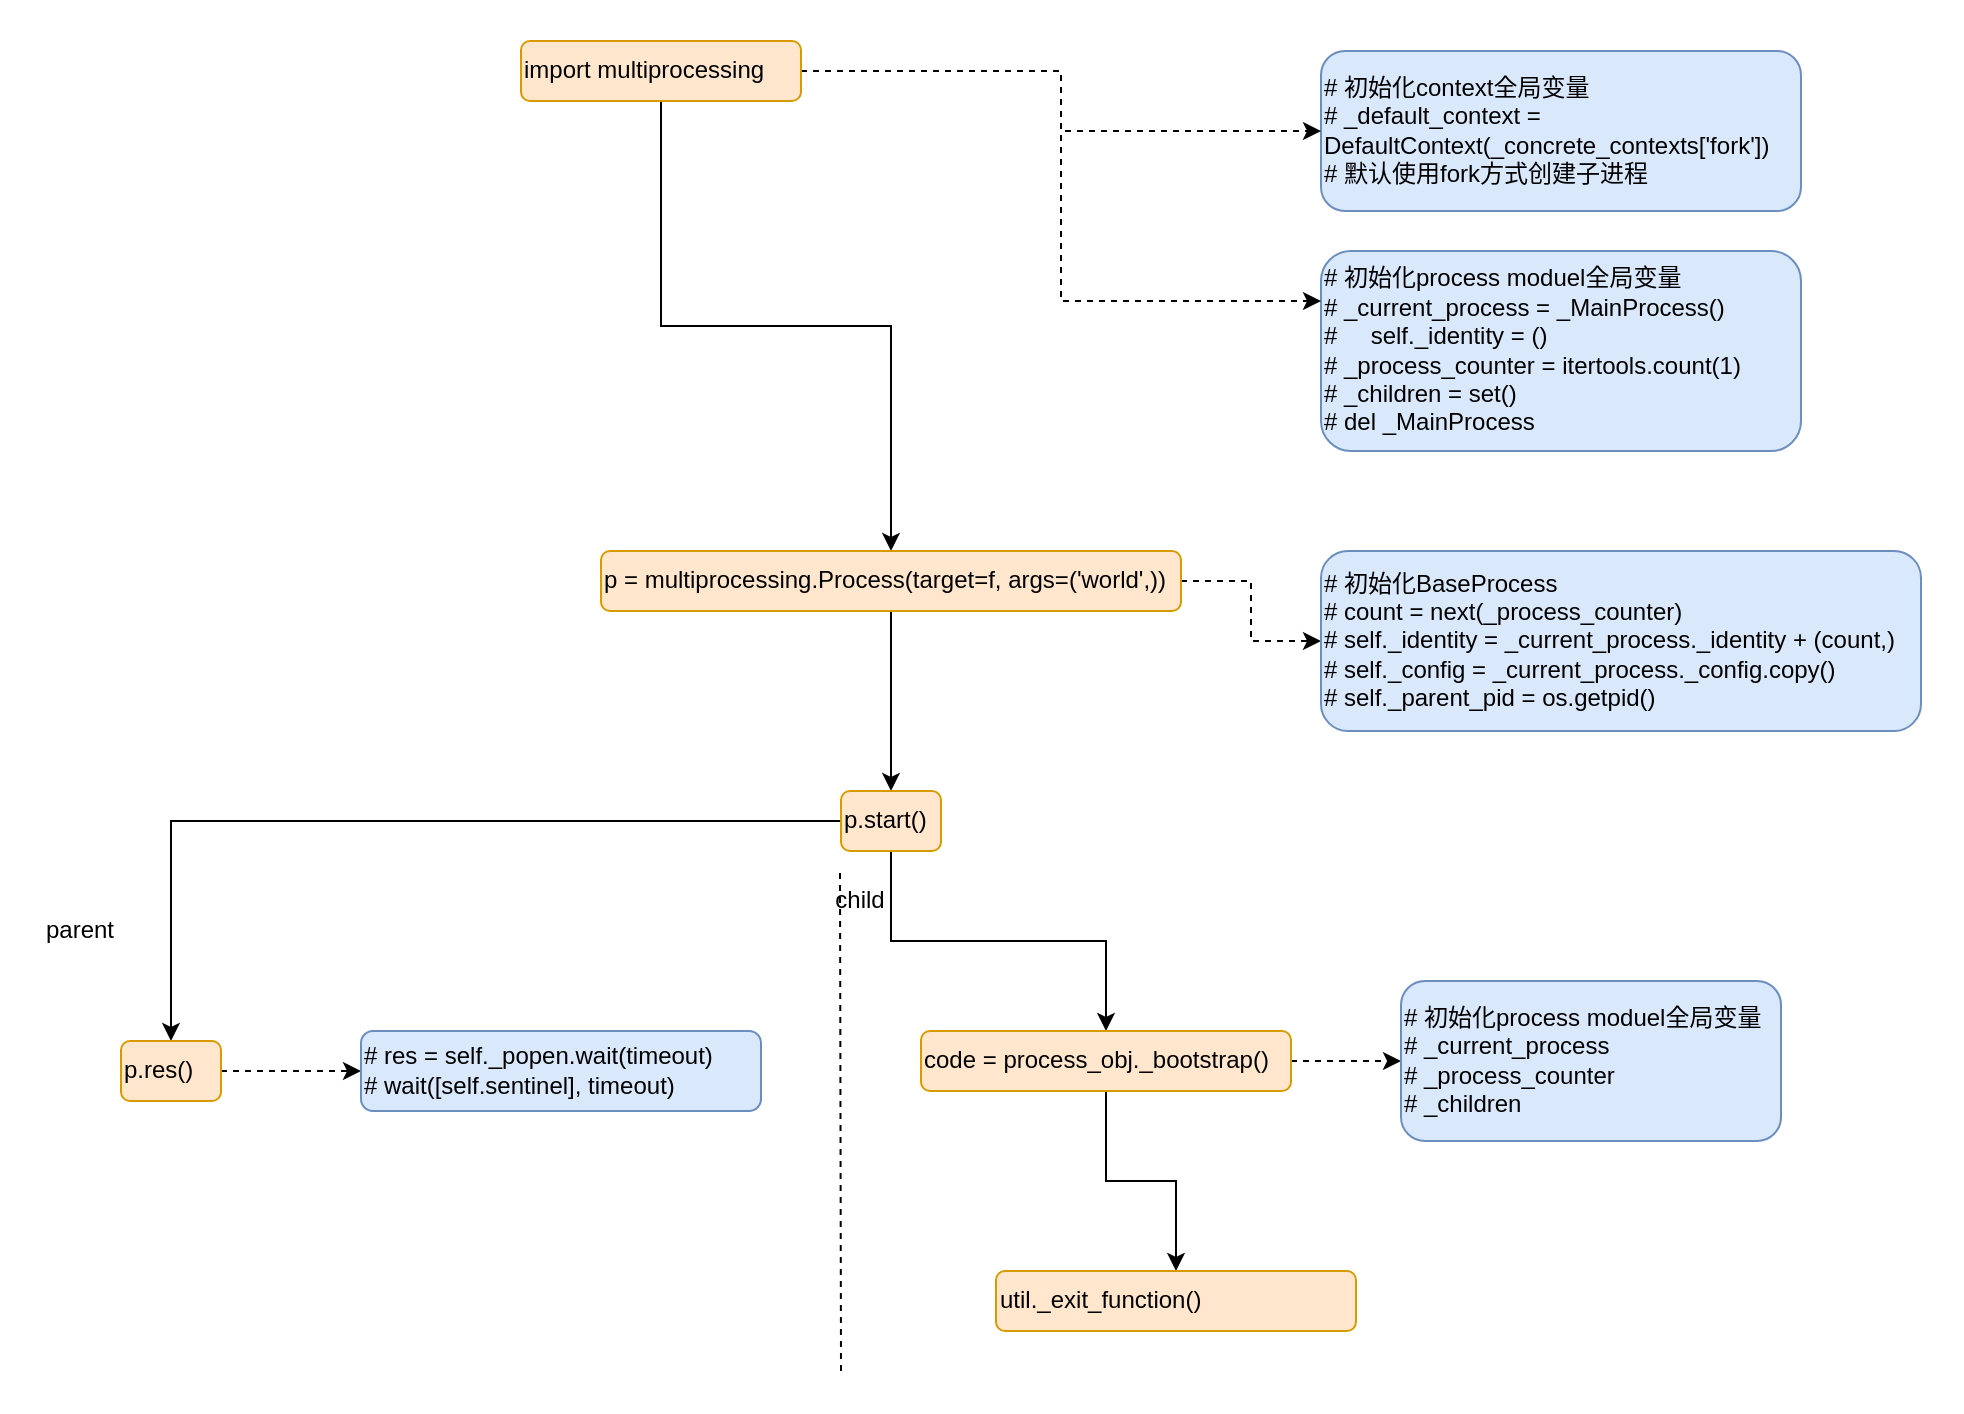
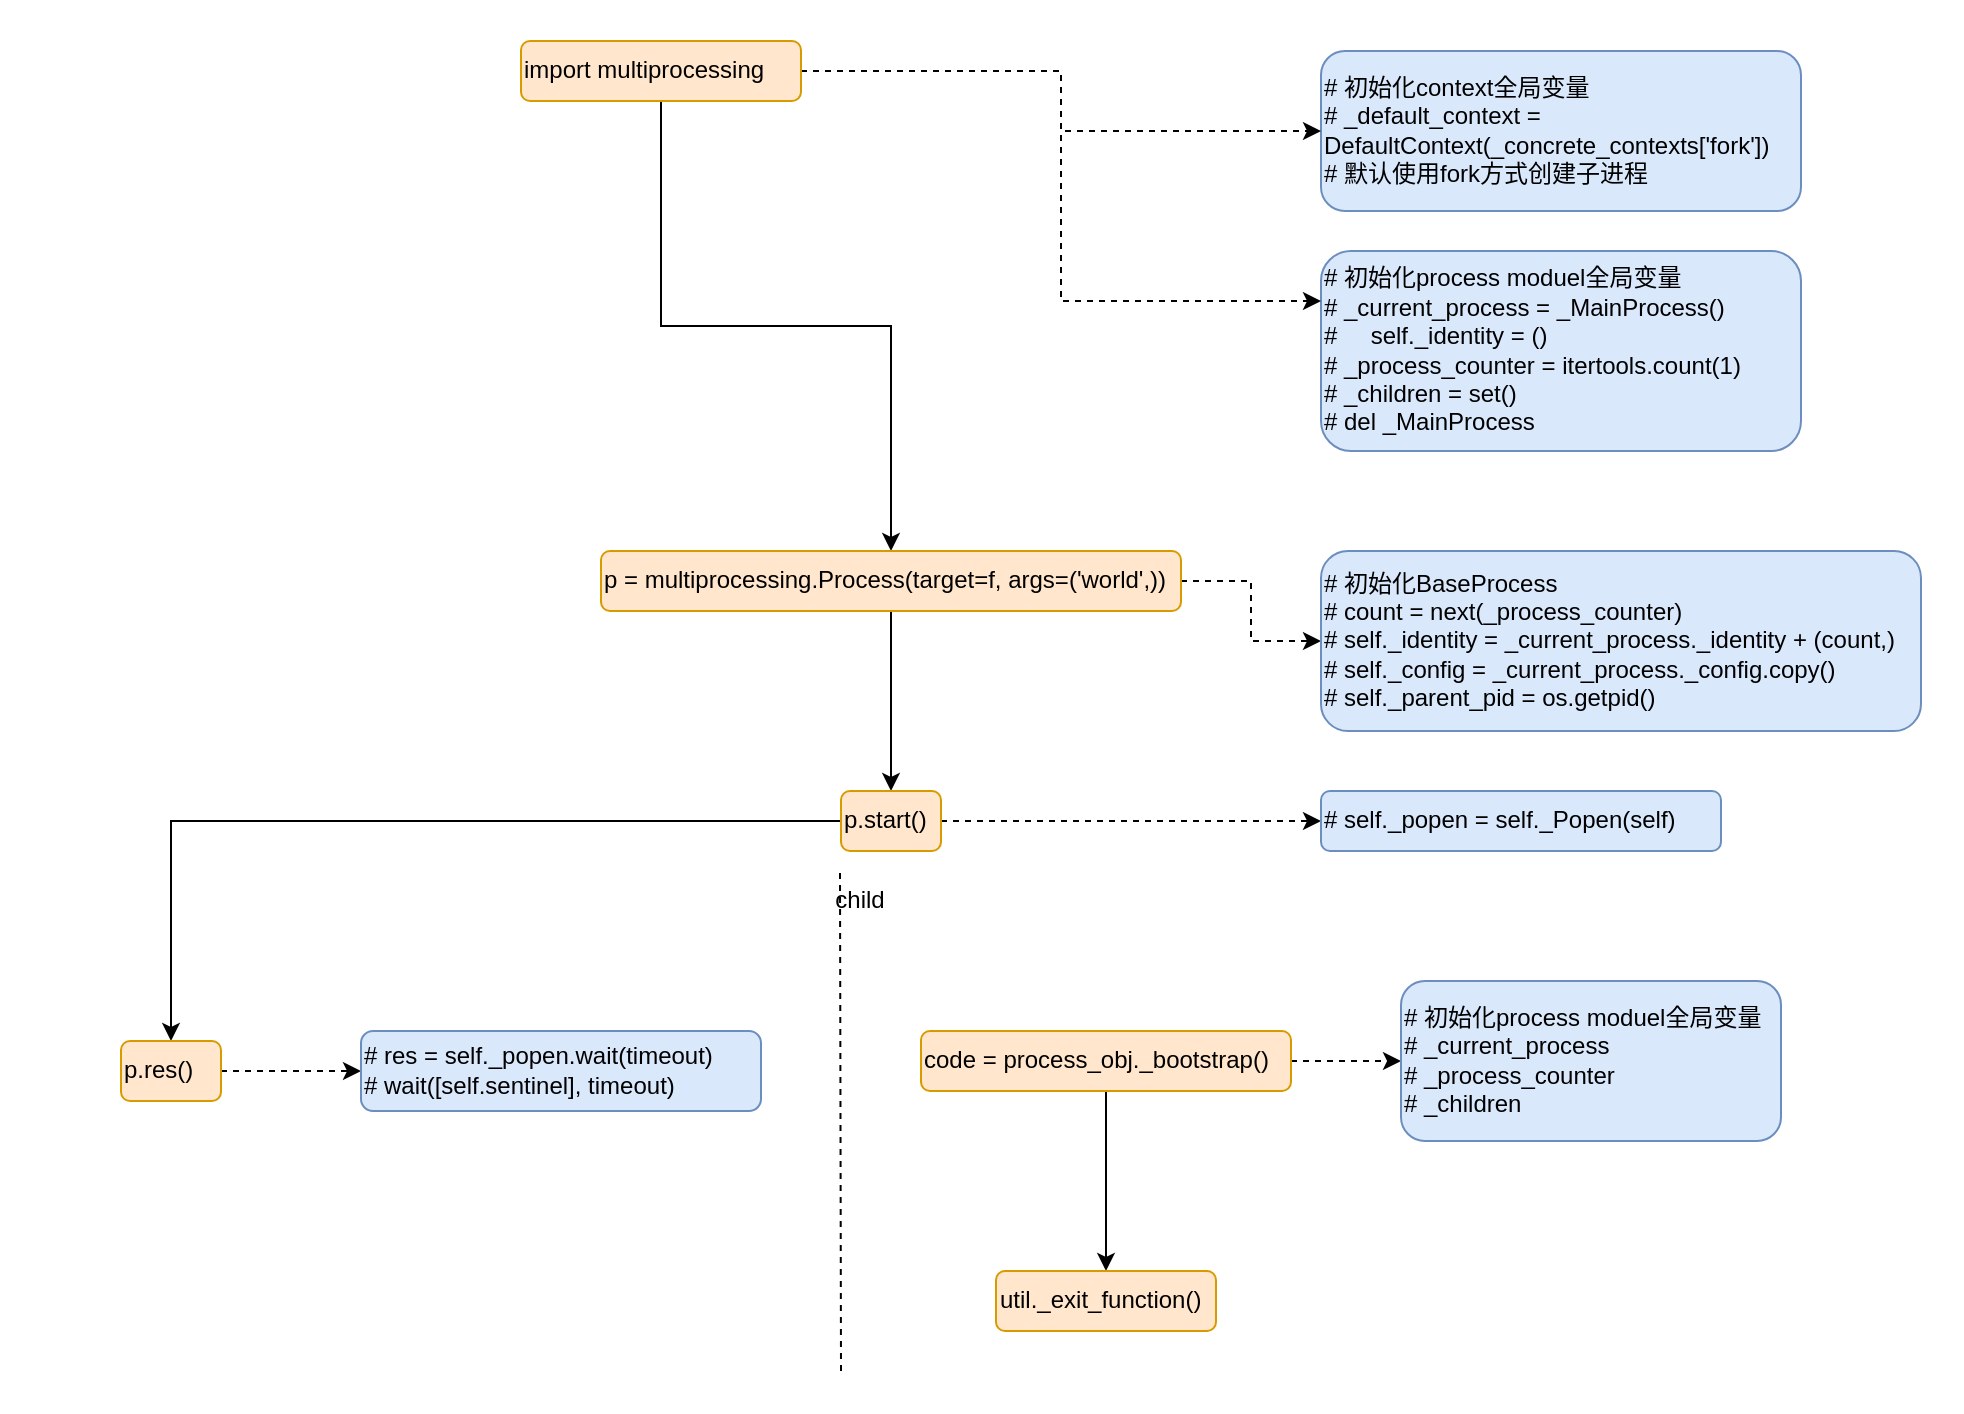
  <mxCell id="0" />
  <mxCell id="1" parent="0" />
  <mxCell id="2" value="&lt;div&gt;&lt;span&gt;# 初始化context全局变量&lt;/span&gt;&lt;br&gt;&lt;/div&gt;&lt;div&gt;# _default_context = DefaultContext(_concrete_contexts['fork'])&lt;/div&gt;&lt;div&gt;# 默认使用fork方式创建子进程&lt;/div&gt;" style="rounded=1;whiteSpace=wrap;html=1;align=left;fillColor=#dae8fc;strokeColor=#6c8ebf;" parent="1" vertex="1"><mxGeometry x="660" y="25" width="240" height="80" as="geometry" /></mxCell>
  <mxCell id="3" value="&lt;div&gt;# 初始化process moduel全局变量&lt;/div&gt;&lt;div&gt;# _current_process = _MainProcess()&lt;/div&gt;&lt;div&gt;#&amp;nbsp; &amp;nbsp; &amp;nbsp;self._identity = ()&lt;/div&gt;&lt;div&gt;# _process_counter = itertools.count(1)&lt;/div&gt;&lt;div&gt;# _children = set()&lt;/div&gt;&lt;div&gt;# del _MainProcess&lt;/div&gt;" style="rounded=1;whiteSpace=wrap;html=1;align=left;fillColor=#dae8fc;strokeColor=#6c8ebf;" parent="1" vertex="1"><mxGeometry x="660" y="125" width="240" height="100" as="geometry" /></mxCell>
  <mxCell id="4" style="edgeStyle=orthogonalEdgeStyle;rounded=0;orthogonalLoop=1;jettySize=auto;html=1;" parent="1" source="7" target="10" edge="1"><mxGeometry relative="1" as="geometry" /></mxCell>
  <mxCell id="5" style="edgeStyle=orthogonalEdgeStyle;rounded=0;orthogonalLoop=1;jettySize=auto;html=1;dashed=1;" parent="1" source="7" target="2" edge="1"><mxGeometry relative="1" as="geometry" /></mxCell>
  <mxCell id="6" style="edgeStyle=orthogonalEdgeStyle;rounded=0;orthogonalLoop=1;jettySize=auto;html=1;entryX=0;entryY=0.25;entryDx=0;entryDy=0;dashed=1;" parent="1" source="7" target="3" edge="1"><mxGeometry relative="1" as="geometry" /></mxCell>
  <mxCell id="7" value="import multiprocessing" style="rounded=1;whiteSpace=wrap;html=1;align=left;fillColor=#ffe6cc;strokeColor=#d79b00;" parent="1" vertex="1"><mxGeometry x="260" y="20" width="140" height="30" as="geometry" /></mxCell>
  <mxCell id="8" style="edgeStyle=orthogonalEdgeStyle;rounded=0;orthogonalLoop=1;jettySize=auto;html=1;" parent="1" source="10" target="15" edge="1"><mxGeometry relative="1" as="geometry" /></mxCell>
  <mxCell id="9" style="edgeStyle=orthogonalEdgeStyle;rounded=0;orthogonalLoop=1;jettySize=auto;html=1;dashed=1;" parent="1" source="10" target="11" edge="1"><mxGeometry relative="1" as="geometry" /></mxCell>
  <mxCell id="10" value="p = multiprocessing.Process(target=f, args=('world',))" style="rounded=1;whiteSpace=wrap;html=1;align=left;fillColor=#ffe6cc;strokeColor=#d79b00;" parent="1" vertex="1"><mxGeometry x="300" y="275" width="290" height="30" as="geometry" /></mxCell>
  <mxCell id="11" value="&lt;div&gt;# 初始化BaseProcess&lt;/div&gt;&lt;div&gt;# count = next(_process_counter)&lt;/div&gt;&lt;div&gt;# self._identity = _current_process._identity + (count,)&lt;/div&gt;&lt;div&gt;# self._config = _current_process._config.copy()&lt;/div&gt;&lt;div&gt;# self._parent_pid = os.getpid()&lt;/div&gt;" style="rounded=1;whiteSpace=wrap;html=1;align=left;fillColor=#dae8fc;strokeColor=#6c8ebf;" parent="1" vertex="1"><mxGeometry x="660" y="275" width="300" height="90" as="geometry" /></mxCell>
  <mxCell id="12" style="edgeStyle=orthogonalEdgeStyle;rounded=0;orthogonalLoop=1;jettySize=auto;html=1;" parent="1" source="15" target="17" edge="1"><mxGeometry relative="1" as="geometry"><mxPoint x="390" y="455" as="sourcePoint" /><mxPoint x="55" y="565" as="targetPoint" /></mxGeometry></mxCell>
- <mxCell id="14" style="edgeStyle=orthogonalEdgeStyle;rounded=0;orthogonalLoop=1;jettySize=auto;html=1;" parent="1" source="15" target="22" edge="1"><mxGeometry relative="1" as="geometry" /></mxCell>
+ <mxCell id="13" style="edgeStyle=orthogonalEdgeStyle;rounded=0;orthogonalLoop=1;jettySize=auto;html=1;dashed=1;" parent="1" source="15" target="18" edge="1"><mxGeometry relative="1" as="geometry" /></mxCell>
  <mxCell id="15" value="p.start()" style="rounded=1;whiteSpace=wrap;html=1;align=left;fillColor=#ffe6cc;strokeColor=#d79b00;" parent="1" vertex="1"><mxGeometry x="420" y="395" width="50" height="30" as="geometry" /></mxCell>
  <mxCell id="16" style="edgeStyle=orthogonalEdgeStyle;rounded=0;orthogonalLoop=1;jettySize=auto;html=1;dashed=1;" parent="1" source="17" target="19" edge="1"><mxGeometry relative="1" as="geometry" /></mxCell>
  <mxCell id="17" value="p.res()" style="rounded=1;whiteSpace=wrap;html=1;align=left;fillColor=#ffe6cc;strokeColor=#d79b00;" parent="1" vertex="1"><mxGeometry x="60" y="520" width="50" height="30" as="geometry" /></mxCell>
+ <mxCell id="18" value="&lt;div&gt;# self._popen = self._Popen(self)&lt;/div&gt;" style="rounded=1;whiteSpace=wrap;html=1;align=left;fillColor=#dae8fc;strokeColor=#6c8ebf;direction=west;" parent="1" vertex="1"><mxGeometry x="660" y="395" width="200" height="30" as="geometry" /></mxCell>
  <mxCell id="19" value="&lt;div&gt;# res = self._popen.wait(timeout)&lt;/div&gt;&lt;div&gt;# wait([self.sentinel], timeout)&lt;/div&gt;" style="rounded=1;whiteSpace=wrap;html=1;align=left;fillColor=#dae8fc;strokeColor=#6c8ebf;direction=west;" parent="1" vertex="1"><mxGeometry y="515" width="200" height="40" as="geometry" x="180" /></mxCell>
  <mxCell id="20" style="edgeStyle=orthogonalEdgeStyle;rounded=0;orthogonalLoop=1;jettySize=auto;html=1;" parent="1" source="22" target="26" edge="1"><mxGeometry relative="1" as="geometry" /></mxCell>
  <mxCell id="21" style="edgeStyle=orthogonalEdgeStyle;rounded=0;orthogonalLoop=1;jettySize=auto;html=1;dashed=1;" parent="1" source="22" target="27" edge="1"><mxGeometry relative="1" as="geometry" /></mxCell>
  <mxCell id="22" value="code = process_obj._bootstrap()" style="rounded=1;whiteSpace=wrap;html=1;align=left;fillColor=#ffe6cc;strokeColor=#d79b00;" parent="1" vertex="1"><mxGeometry x="460" y="515" width="185" height="30" as="geometry" /></mxCell>
  <mxCell id="23" value="" style="endArrow=none;dashed=1;html=1;" parent="1" edge="1"><mxGeometry width="50" height="50" relative="1" as="geometry"><mxPoint x="420" y="685" as="sourcePoint" /><mxPoint x="419.5" y="435" as="targetPoint" /></mxGeometry></mxCell>
  <mxCell id="24" value="child" style="text;html=1;strokeColor=none;fillColor=none;align=center;verticalAlign=middle;whiteSpace=wrap;rounded=0;dashed=1;" parent="1" vertex="1"><mxGeometry x="410" y="440" width="40" height="20" as="geometry" /></mxCell>
- <mxCell id="25" value="parent" style="text;html=1;strokeColor=none;fillColor=none;align=center;verticalAlign=middle;whiteSpace=wrap;rounded=0;dashed=1;" parent="1" vertex="1"><mxGeometry x="20" y="455" width="40" height="20" as="geometry" /></mxCell>
- <mxCell id="26" value="util._exit_function()" style="rounded=1;whiteSpace=wrap;html=1;align=left;fillColor=#ffe6cc;strokeColor=#d79b00;" parent="1" vertex="1"><mxGeometry x="497.5" y="635" width="180" height="30" as="geometry" /></mxCell>
+ <mxCell id="26" value="util._exit_function()" style="rounded=1;whiteSpace=wrap;html=1;align=left;fillColor=#ffe6cc;strokeColor=#d79b00;" parent="1" vertex="1"><mxGeometry x="497.5" y="635" width="110" height="30" as="geometry" /></mxCell>
  <mxCell id="27" value="&lt;div&gt;# 初始化process moduel全局变量&lt;/div&gt;&lt;div&gt;# _current_process&lt;/div&gt;# _process_counter&lt;br&gt;# _children" style="rounded=1;whiteSpace=wrap;html=1;align=left;fillColor=#dae8fc;strokeColor=#6c8ebf;" parent="1" vertex="1"><mxGeometry x="700" y="490" width="190" height="80" as="geometry" /></mxCell>
